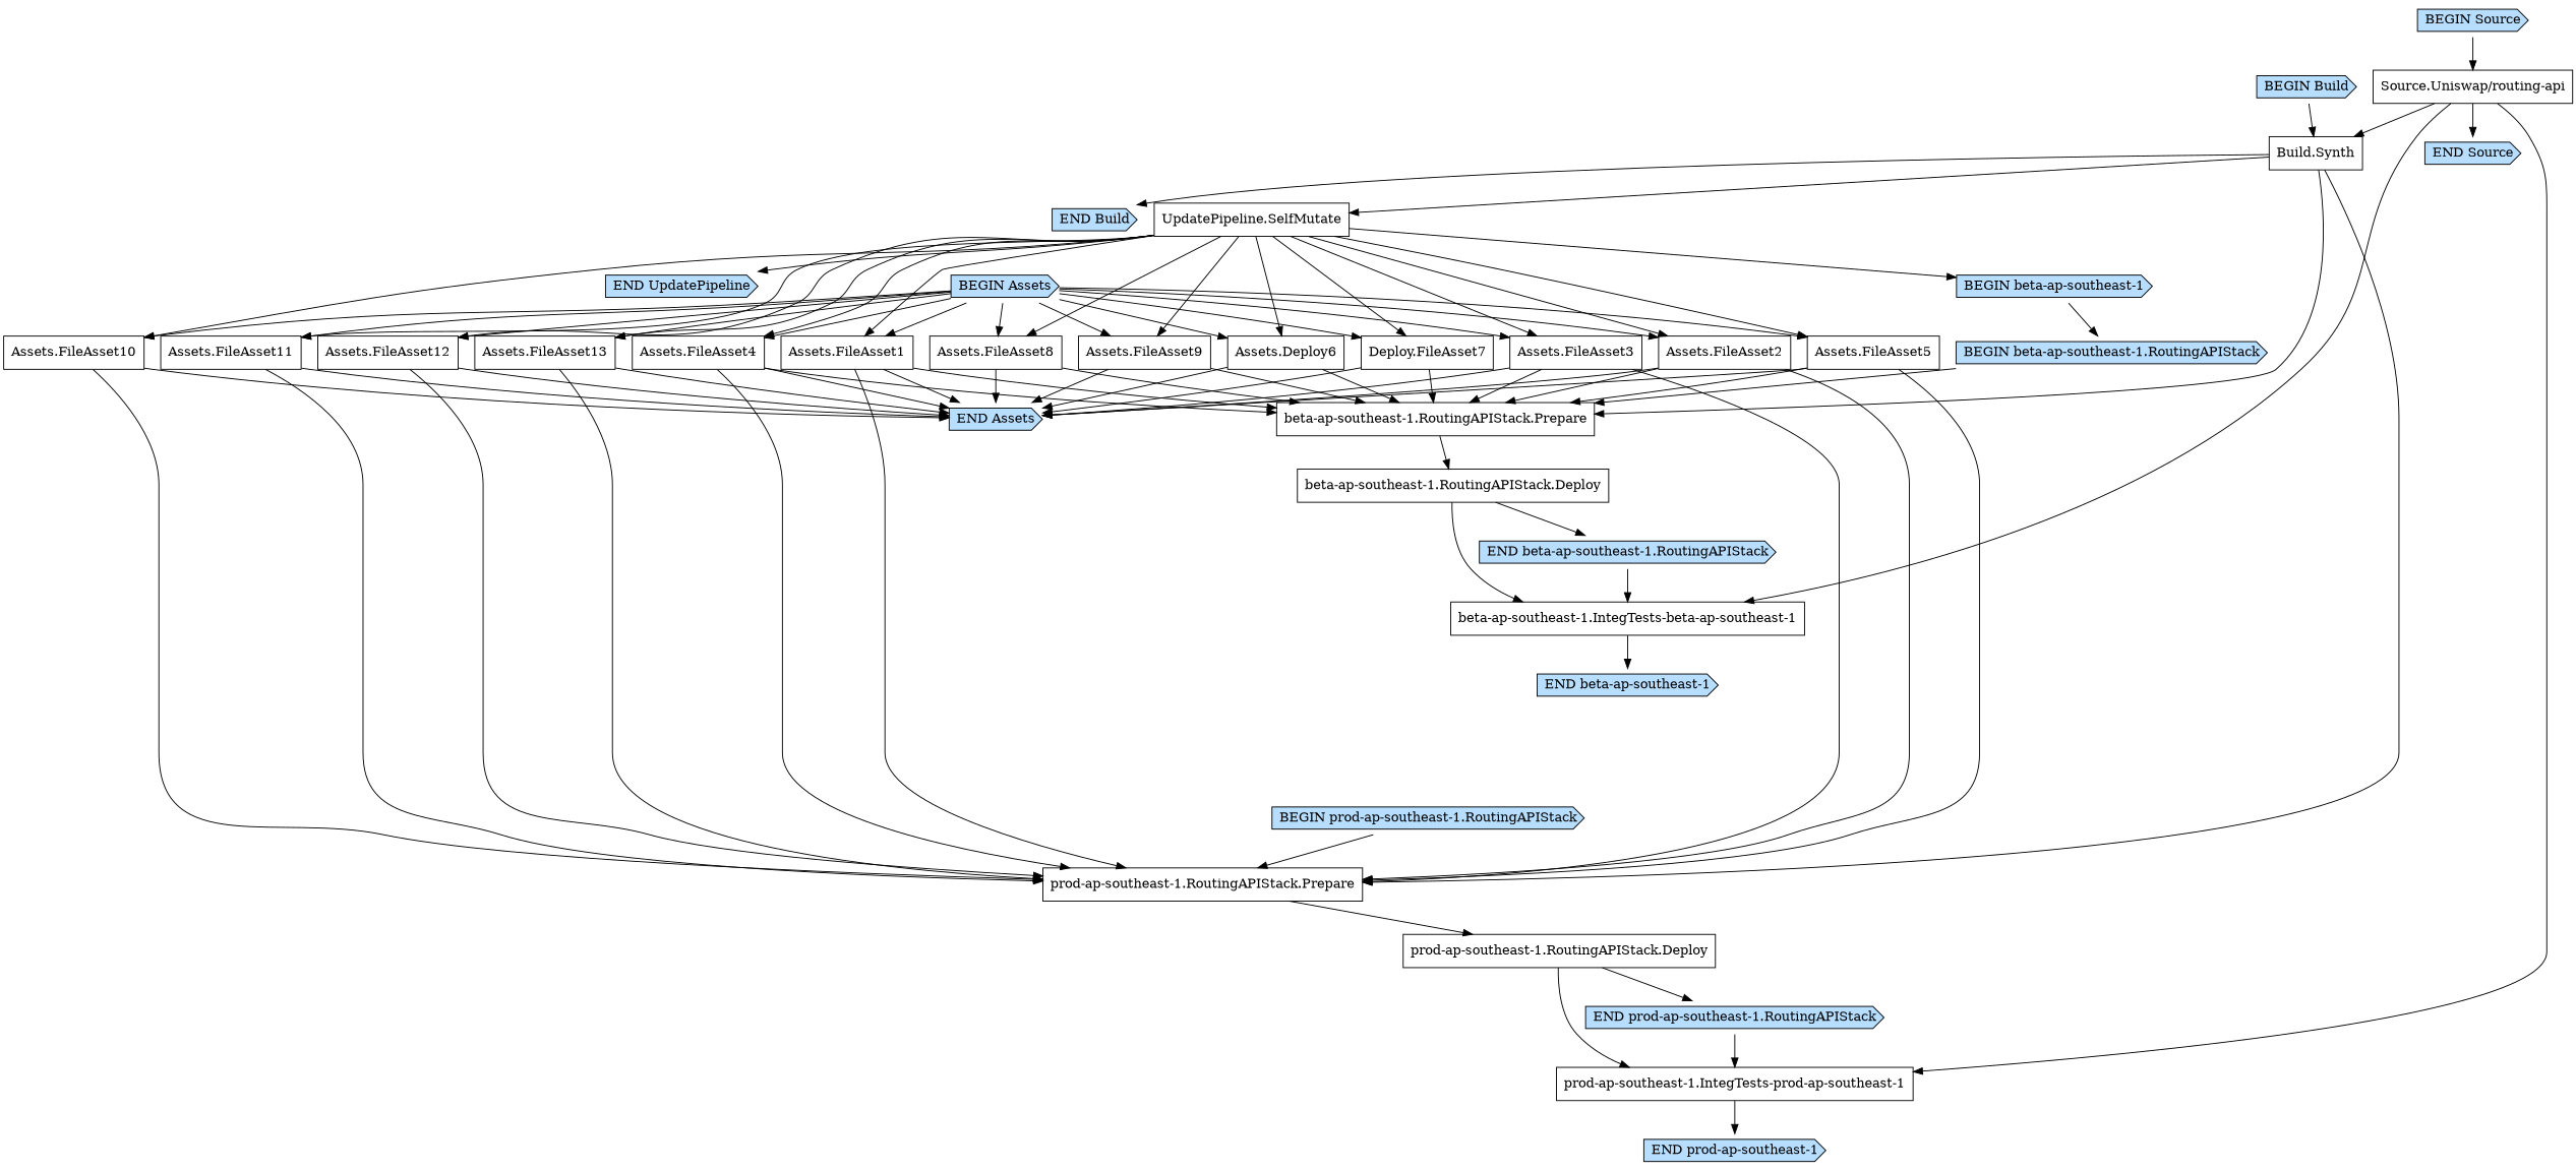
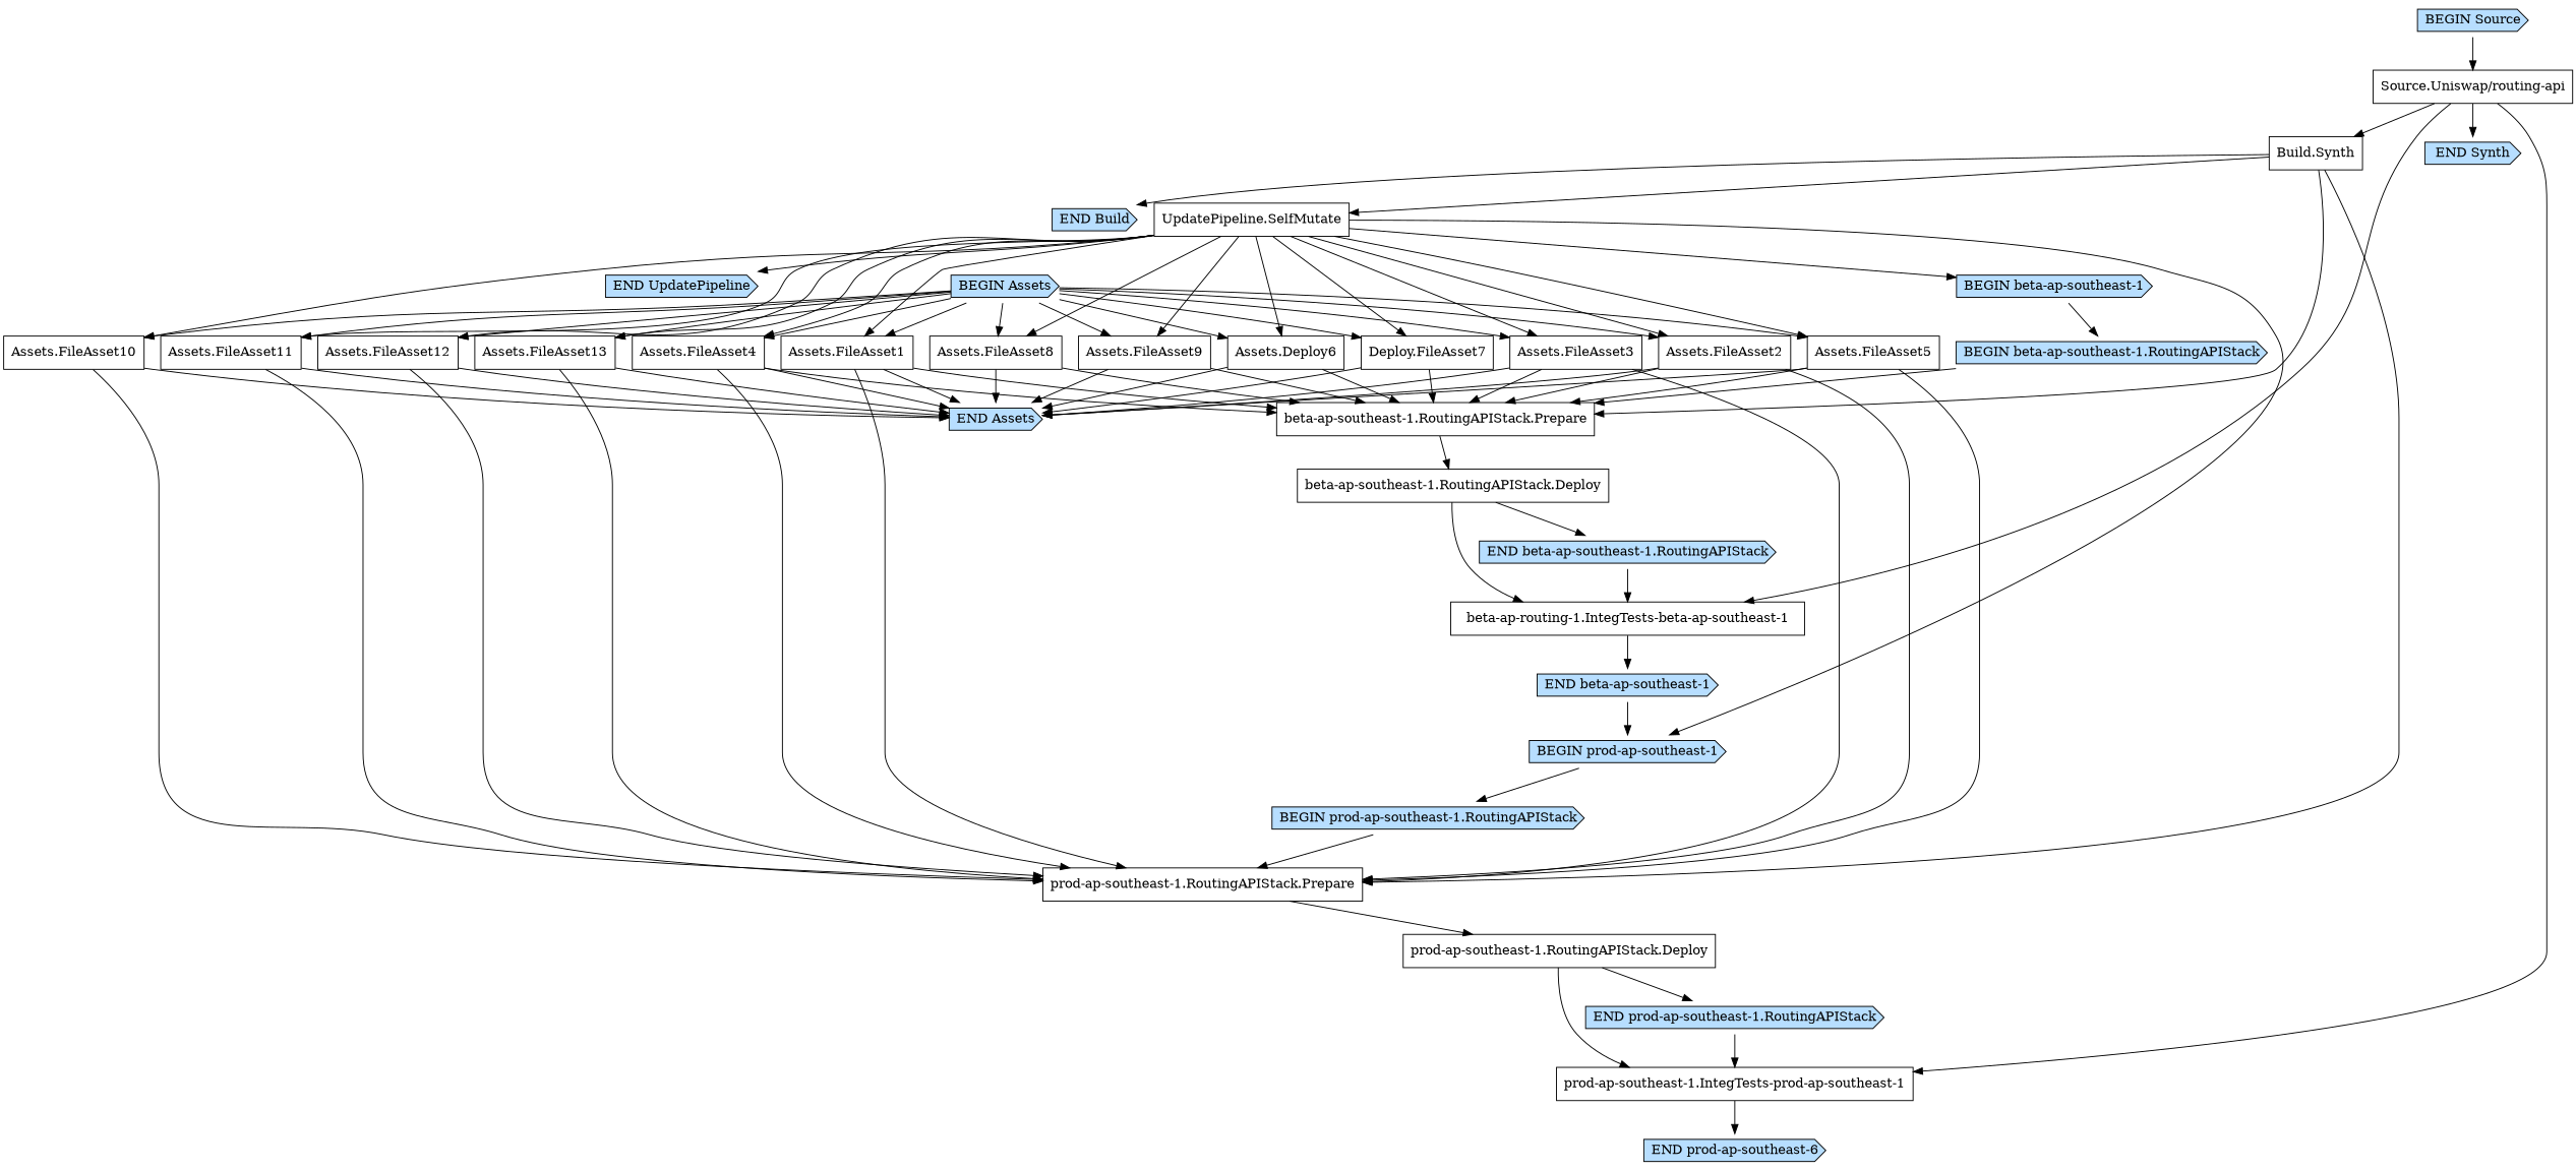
  digraph {
    node [shape=box]
-   "BEGIN Build" [fillcolor="#b7deff" shape=cds style=filled]
    "Build.Synth"
    "END Build" [fillcolor="#b7deff" shape=cds style=filled]
    "UpdatePipeline.SelfMutate"
    "beta-ap-southeast-1.RoutingAPIStack.Prepare"
    "prod-ap-southeast-1.RoutingAPIStack.Prepare"
    "END UpdatePipeline" [fillcolor="#b7deff" shape=cds style=filled]
    "Assets.FileAsset1"
    "Assets.FileAsset2"
    "Assets.FileAsset3"
    "Assets.FileAsset4"
    "Assets.FileAsset5"
    n13 [label="Assets.Deploy6"]
    n14 [label="Deploy.FileAsset7"]
    "Assets.FileAsset8"
    "Assets.FileAsset9"
    "Assets.FileAsset10"
    "Assets.FileAsset11"
    "Assets.FileAsset12"
    "Assets.FileAsset13"
    "BEGIN beta-ap-southeast-1" [fillcolor="#b7deff" shape=cds style=filled]
+   "BEGIN prod-ap-southeast-1" [fillcolor="#b7deff" shape=cds style=filled]
    "beta-ap-southeast-1.RoutingAPIStack.Deploy"
    "prod-ap-southeast-1.RoutingAPIStack.Deploy"
    "Source.Uniswap/routing-api"
-   "beta-ap-southeast-1.IntegTests-beta-ap-southeast-1"
+   "beta-ap-southeast-1.IntegTests-beta-ap-southeast-1" [label="beta-ap-routing-1.IntegTests-beta-ap-southeast-1"]
    "prod-ap-southeast-1.IntegTests-prod-ap-southeast-1"
-   "END Source" [fillcolor="#b7deff" shape=cds style=filled]
+   "END Source" [fillcolor="#b7deff" shape=cds style=filled label="END Synth"]
    "END beta-ap-southeast-1" [fillcolor="#b7deff" shape=cds style=filled]
-   "END prod-ap-southeast-1" [fillcolor="#b7deff" shape=cds style=filled]
+   "END prod-ap-southeast-1" [fillcolor="#b7deff" shape=cds style=filled label="END prod-ap-southeast-6"]
    "END Assets" [fillcolor="#b7deff" shape=cds style=filled]
    "BEGIN beta-ap-southeast-1.RoutingAPIStack" [fillcolor="#b7deff" shape=cds style=filled]
    "BEGIN prod-ap-southeast-1.RoutingAPIStack" [fillcolor="#b7deff" shape=cds style=filled]
    "BEGIN Assets" [fillcolor="#b7deff" shape=cds style=filled]
    "END beta-ap-southeast-1.RoutingAPIStack" [fillcolor="#b7deff" shape=cds style=filled]
    "END prod-ap-southeast-1.RoutingAPIStack" [fillcolor="#b7deff" shape=cds style=filled]
    "BEGIN Source" [fillcolor="#b7deff" shape=cds style=filled]
-   "BEGIN Build" -> "Build.Synth"
    "Build.Synth" -> "END Build"
    "Build.Synth" -> "UpdatePipeline.SelfMutate"
    "Build.Synth" -> "beta-ap-southeast-1.RoutingAPIStack.Prepare"
    "Build.Synth" -> "prod-ap-southeast-1.RoutingAPIStack.Prepare"
    "UpdatePipeline.SelfMutate" -> "END UpdatePipeline"
    "UpdatePipeline.SelfMutate" -> "Assets.FileAsset1"
    "UpdatePipeline.SelfMutate" -> "Assets.FileAsset2"
    "UpdatePipeline.SelfMutate" -> "Assets.FileAsset3"
    "UpdatePipeline.SelfMutate" -> "Assets.FileAsset4"
    "UpdatePipeline.SelfMutate" -> "Assets.FileAsset5"
    "UpdatePipeline.SelfMutate" -> n13
    "UpdatePipeline.SelfMutate" -> n14
    "UpdatePipeline.SelfMutate" -> "Assets.FileAsset8"
    "UpdatePipeline.SelfMutate" -> "Assets.FileAsset9"
    "UpdatePipeline.SelfMutate" -> "Assets.FileAsset10"
    "UpdatePipeline.SelfMutate" -> "Assets.FileAsset11"
    "UpdatePipeline.SelfMutate" -> "Assets.FileAsset12"
    "UpdatePipeline.SelfMutate" -> "Assets.FileAsset13"
    "UpdatePipeline.SelfMutate" -> "BEGIN beta-ap-southeast-1"
+   "UpdatePipeline.SelfMutate" -> "BEGIN prod-ap-southeast-1"
    "beta-ap-southeast-1.RoutingAPIStack.Prepare" -> "beta-ap-southeast-1.RoutingAPIStack.Deploy"
    "prod-ap-southeast-1.RoutingAPIStack.Prepare" -> "prod-ap-southeast-1.RoutingAPIStack.Deploy"
    "Assets.FileAsset1" -> "beta-ap-southeast-1.RoutingAPIStack.Prepare"
    "Assets.FileAsset1" -> "prod-ap-southeast-1.RoutingAPIStack.Prepare"
    "Assets.FileAsset1" -> "END Assets"
    "Assets.FileAsset2" -> "beta-ap-southeast-1.RoutingAPIStack.Prepare"
    "Assets.FileAsset2" -> "prod-ap-southeast-1.RoutingAPIStack.Prepare"
    "Assets.FileAsset2" -> "END Assets"
    "Assets.FileAsset3" -> "beta-ap-southeast-1.RoutingAPIStack.Prepare"
    "Assets.FileAsset3" -> "prod-ap-southeast-1.RoutingAPIStack.Prepare"
    "Assets.FileAsset3" -> "END Assets"
    "Assets.FileAsset4" -> "beta-ap-southeast-1.RoutingAPIStack.Prepare"
    "Assets.FileAsset4" -> "prod-ap-southeast-1.RoutingAPIStack.Prepare"
    "Assets.FileAsset4" -> "END Assets"
    "Assets.FileAsset5" -> "beta-ap-southeast-1.RoutingAPIStack.Prepare"
    "Assets.FileAsset5" -> "prod-ap-southeast-1.RoutingAPIStack.Prepare"
    "Assets.FileAsset5" -> "END Assets"
    n13 -> "beta-ap-southeast-1.RoutingAPIStack.Prepare"
    n13 -> "END Assets"
    n14 -> "beta-ap-southeast-1.RoutingAPIStack.Prepare"
    n14 -> "END Assets"
    "Assets.FileAsset8" -> "beta-ap-southeast-1.RoutingAPIStack.Prepare"
    "Assets.FileAsset8" -> "END Assets"
    "Assets.FileAsset9" -> "beta-ap-southeast-1.RoutingAPIStack.Prepare"
    "Assets.FileAsset9" -> "END Assets"
    "Assets.FileAsset10" -> "prod-ap-southeast-1.RoutingAPIStack.Prepare"
    "Assets.FileAsset10" -> "END Assets"
    "Assets.FileAsset11" -> "prod-ap-southeast-1.RoutingAPIStack.Prepare"
    "Assets.FileAsset11" -> "END Assets"
    "Assets.FileAsset12" -> "prod-ap-southeast-1.RoutingAPIStack.Prepare"
    "Assets.FileAsset12" -> "END Assets"
    "Assets.FileAsset13" -> "prod-ap-southeast-1.RoutingAPIStack.Prepare"
    "Assets.FileAsset13" -> "END Assets"
    "BEGIN beta-ap-southeast-1" -> "BEGIN beta-ap-southeast-1.RoutingAPIStack"
+   "BEGIN prod-ap-southeast-1" -> "BEGIN prod-ap-southeast-1.RoutingAPIStack"
    "beta-ap-southeast-1.RoutingAPIStack.Deploy" -> "beta-ap-southeast-1.IntegTests-beta-ap-southeast-1"
    "beta-ap-southeast-1.RoutingAPIStack.Deploy" -> "END beta-ap-southeast-1.RoutingAPIStack"
    "prod-ap-southeast-1.RoutingAPIStack.Deploy" -> "prod-ap-southeast-1.IntegTests-prod-ap-southeast-1"
    "prod-ap-southeast-1.RoutingAPIStack.Deploy" -> "END prod-ap-southeast-1.RoutingAPIStack"
    "Source.Uniswap/routing-api" -> "Build.Synth"
    "Source.Uniswap/routing-api" -> "beta-ap-southeast-1.IntegTests-beta-ap-southeast-1"
    "Source.Uniswap/routing-api" -> "prod-ap-southeast-1.IntegTests-prod-ap-southeast-1"
    "Source.Uniswap/routing-api" -> "END Source"
    "beta-ap-southeast-1.IntegTests-beta-ap-southeast-1" -> "END beta-ap-southeast-1"
    "prod-ap-southeast-1.IntegTests-prod-ap-southeast-1" -> "END prod-ap-southeast-1"
+   "END beta-ap-southeast-1" -> "BEGIN prod-ap-southeast-1"
    "BEGIN beta-ap-southeast-1.RoutingAPIStack" -> "beta-ap-southeast-1.RoutingAPIStack.Prepare"
    "BEGIN prod-ap-southeast-1.RoutingAPIStack" -> "prod-ap-southeast-1.RoutingAPIStack.Prepare"
    "BEGIN Assets" -> "Assets.FileAsset1"
    "BEGIN Assets" -> "Assets.FileAsset2"
    "BEGIN Assets" -> "Assets.FileAsset3"
    "BEGIN Assets" -> "Assets.FileAsset4"
    "BEGIN Assets" -> "Assets.FileAsset5"
    "BEGIN Assets" -> n13
    "BEGIN Assets" -> n14
    "BEGIN Assets" -> "Assets.FileAsset8"
    "BEGIN Assets" -> "Assets.FileAsset9"
    "BEGIN Assets" -> "Assets.FileAsset10"
    "BEGIN Assets" -> "Assets.FileAsset11"
    "BEGIN Assets" -> "Assets.FileAsset12"
    "BEGIN Assets" -> "Assets.FileAsset13"
    "END beta-ap-southeast-1.RoutingAPIStack" -> "beta-ap-southeast-1.IntegTests-beta-ap-southeast-1"
    "END prod-ap-southeast-1.RoutingAPIStack" -> "prod-ap-southeast-1.IntegTests-prod-ap-southeast-1"
    "BEGIN Source" -> "Source.Uniswap/routing-api"
  }
